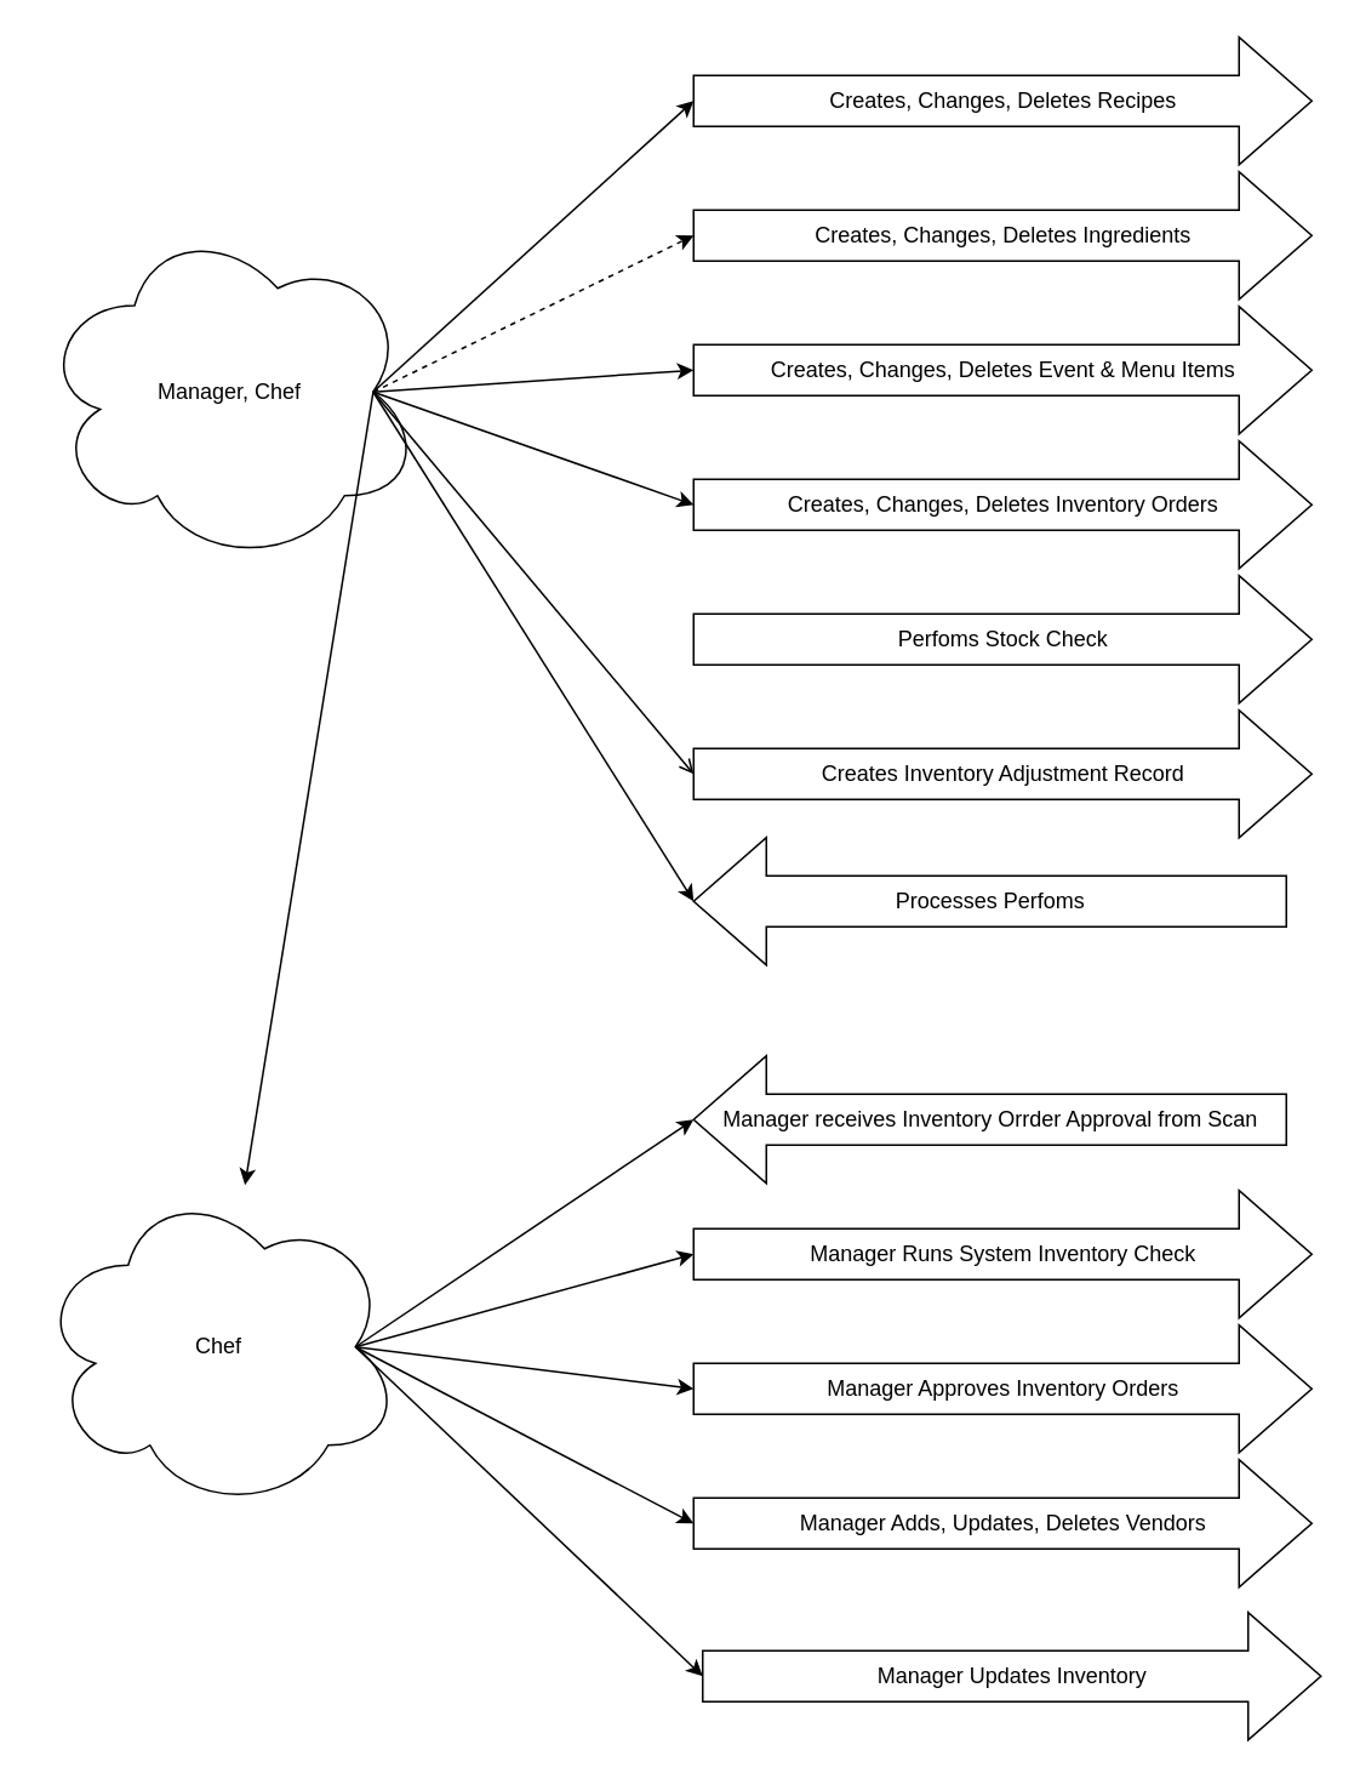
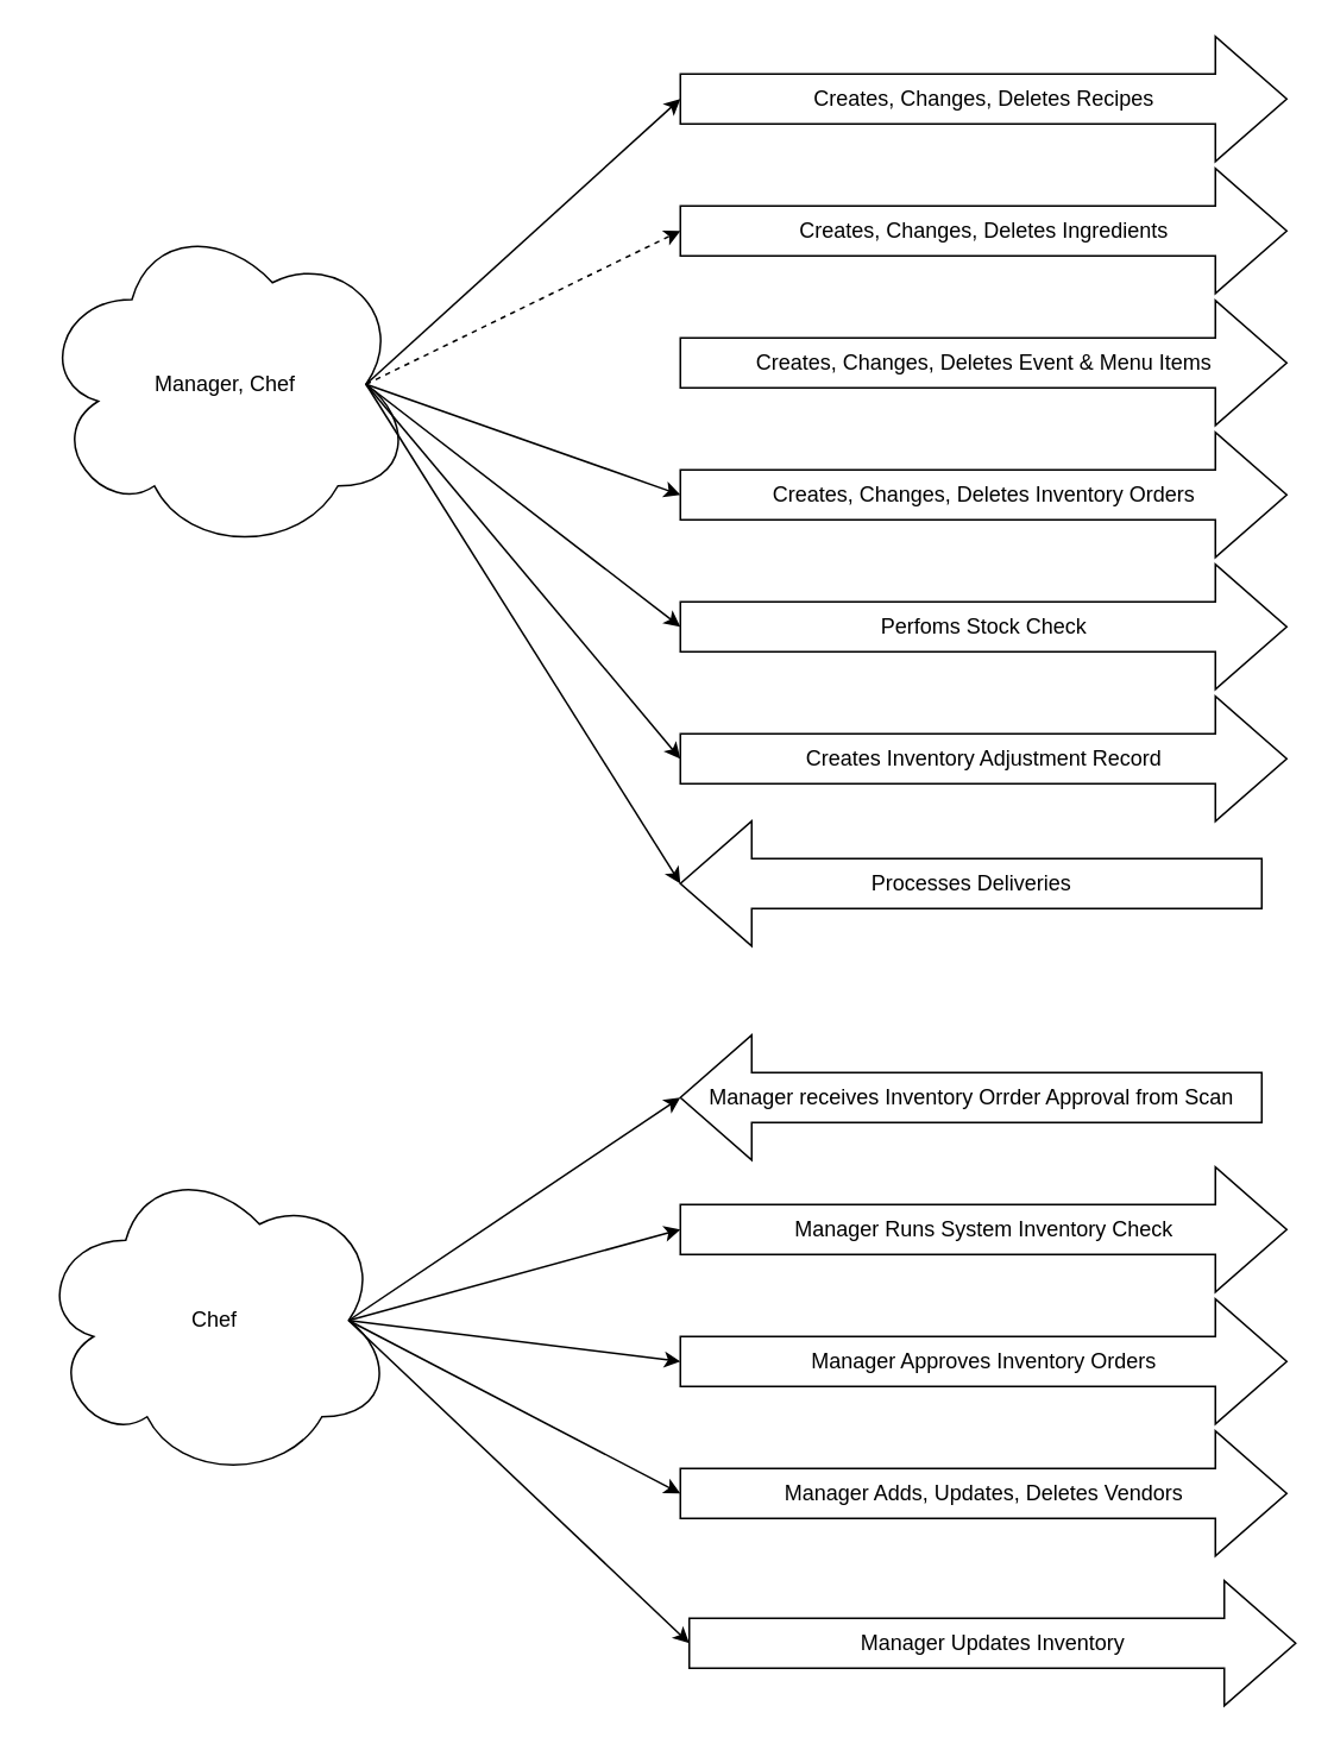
  <mxCell id="0" />
  <mxCell id="1" parent="0" />
  <mxCell id="2" value="Manager, Chef" style="ellipse;shape=cloud;whiteSpace=wrap;html=1;" parent="1" vertex="1"><mxGeometry x="21" y="120" width="210" height="190" as="geometry" /></mxCell>
  <mxCell id="3" value="Creates, Changes, Deletes Recipes" style="html=1;shadow=0;dashed=0;align=center;verticalAlign=middle;shape=mxgraph.arrows2.arrow;dy=0.6;dx=40;notch=0;strokeWidth=1;" parent="1" vertex="1"><mxGeometry x="381" y="20" width="340" height="70" as="geometry" /></mxCell>
  <mxCell id="4" value="Creates, Changes, Deletes Event &amp;amp; Menu Items" style="html=1;shadow=0;dashed=0;align=center;verticalAlign=middle;shape=mxgraph.arrows2.arrow;dy=0.6;dx=40;notch=0;" parent="1" vertex="1"><mxGeometry x="381" y="168" width="340" height="70" as="geometry" /></mxCell>
  <mxCell id="5" value="Creates, Changes, Deletes Ingredients" style="html=1;shadow=0;dashed=0;align=center;verticalAlign=middle;shape=mxgraph.arrows2.arrow;dy=0.6;dx=40;notch=0;" parent="1" vertex="1"><mxGeometry x="381" y="94" width="340" height="70" as="geometry" /></mxCell>
  <mxCell id="6" value="Chef" style="ellipse;shape=cloud;whiteSpace=wrap;html=1;" parent="1" vertex="1"><mxGeometry x="20" y="650" width="200" height="180" as="geometry" /></mxCell>
  <mxCell id="7" value="Creates, Changes, Deletes Inventory Orders" style="html=1;shadow=0;dashed=0;align=center;verticalAlign=middle;shape=mxgraph.arrows2.arrow;dy=0.6;dx=40;notch=0;" parent="1" vertex="1"><mxGeometry x="381" y="242" width="340" height="70" as="geometry" /></mxCell>
  <mxCell id="8" value="Manager Approves Inventory Orders" style="html=1;shadow=0;dashed=0;align=center;verticalAlign=middle;shape=mxgraph.arrows2.arrow;dy=0.6;dx=40;notch=0;" parent="1" vertex="1"><mxGeometry x="381" y="728" width="340" height="70" as="geometry" /></mxCell>
  <mxCell id="9" value="Manager Updates Inventory" style="html=1;shadow=0;dashed=0;align=center;verticalAlign=middle;shape=mxgraph.arrows2.arrow;dy=0.6;dx=40;notch=0;" parent="1" vertex="1"><mxGeometry x="386" y="886" width="340" height="70" as="geometry" /></mxCell>
  <mxCell id="10" value="Manager Runs System Inventory Check" style="html=1;shadow=0;dashed=0;align=center;verticalAlign=middle;shape=mxgraph.arrows2.arrow;dy=0.6;dx=40;notch=0;" parent="1" vertex="1"><mxGeometry x="381" y="654" width="340" height="70" as="geometry" /></mxCell>
  <mxCell id="11" value="Manager receives Inventory Orrder Approval from Scan" style="html=1;shadow=0;dashed=0;align=center;verticalAlign=middle;shape=mxgraph.arrows2.arrow;dy=0.6;dx=40;flipH=1;notch=0;" parent="1" vertex="1"><mxGeometry x="381" y="580" width="326" height="70" as="geometry" /></mxCell>
  <mxCell id="12" value="Manager Adds, Updates, Deletes Vendors" style="html=1;shadow=0;dashed=0;align=center;verticalAlign=middle;shape=mxgraph.arrows2.arrow;dy=0.6;dx=40;notch=0;" parent="1" vertex="1"><mxGeometry x="381" y="802" width="340" height="70" as="geometry" /></mxCell>
  <mxCell id="13" value="Perfoms Stock Check" style="html=1;shadow=0;dashed=0;align=center;verticalAlign=middle;shape=mxgraph.arrows2.arrow;dy=0.6;dx=40;notch=0;" parent="1" vertex="1"><mxGeometry x="381" y="316" width="340" height="70" as="geometry" /></mxCell>
  <mxCell id="14" value="Creates Inventory Adjustment Record" style="html=1;shadow=0;dashed=0;align=center;verticalAlign=middle;shape=mxgraph.arrows2.arrow;dy=0.6;dx=40;notch=0;" parent="1" vertex="1"><mxGeometry x="381" y="390" width="340" height="70" as="geometry" /></mxCell>
  <mxCell id="15" value="" style="endArrow=classic;html=1;entryX=0;entryY=0.5;entryDx=0;entryDy=0;entryPerimeter=0;exitX=0.875;exitY=0.5;exitDx=0;exitDy=0;exitPerimeter=0;" parent="1" source="2" target="3" edge="1"><mxGeometry width="50" height="50" relative="1" as="geometry"><mxPoint x="241" y="120" as="sourcePoint" /><mxPoint x="291" y="70" as="targetPoint" /></mxGeometry></mxCell>
  <mxCell id="16" value="" style="endArrow=classic;html=1;entryX=0;entryY=0.5;entryDx=0;entryDy=0;entryPerimeter=0;exitX=0.875;exitY=0.5;exitDx=0;exitDy=0;exitPerimeter=0;dashed=1;" parent="1" source="2" target="5" edge="1"><mxGeometry width="50" height="50" relative="1" as="geometry"><mxPoint x="201" y="220" as="sourcePoint" /><mxPoint x="391" y="65" as="targetPoint" /></mxGeometry></mxCell>
- <mxCell id="17" value="" style="endArrow=classic;html=1;entryX=0;entryY=0.5;entryDx=0;entryDy=0;entryPerimeter=0;exitX=0.875;exitY=0.5;exitDx=0;exitDy=0;exitPerimeter=0;" parent="1" source="2" target="4" edge="1"><mxGeometry width="50" height="50" relative="1" as="geometry"><mxPoint x="224.75" y="235" as="sourcePoint" /><mxPoint x="401" y="75" as="targetPoint" /></mxGeometry></mxCell>
  <mxCell id="18" value="" style="endArrow=classic;html=1;entryX=0;entryY=0.5;entryDx=0;entryDy=0;entryPerimeter=0;exitX=0.875;exitY=0.5;exitDx=0;exitDy=0;exitPerimeter=0;" parent="1" source="2" target="7" edge="1"><mxGeometry width="50" height="50" relative="1" as="geometry"><mxPoint x="214.75" y="225" as="sourcePoint" /><mxPoint x="391" y="205" as="targetPoint" /></mxGeometry></mxCell>
- <mxCell id="19" value="" style="endArrow=classic;html=1;exitX=0.875;exitY=0.5;exitDx=0;exitDy=0;exitPerimeter=0;" parent="1" source="2" target="6" edge="1"><mxGeometry width="50" height="50" relative="1" as="geometry"><mxPoint x="224.75" y="235" as="sourcePoint" /><mxPoint x="401" y="215" as="targetPoint" /></mxGeometry></mxCell>
- <mxCell id="20" value="" style="endArrow=open;html=1;entryX=0;entryY=0.5;entryDx=0;entryDy=0;entryPerimeter=0;exitX=0.875;exitY=0.5;exitDx=0;exitDy=0;exitPerimeter=0;" parent="1" source="2" target="14" edge="1"><mxGeometry width="50" height="50" relative="1" as="geometry"><mxPoint x="234.75" y="245" as="sourcePoint" /><mxPoint x="411" y="225" as="targetPoint" /></mxGeometry></mxCell>
+ <mxCell id="19" value="" style="endArrow=classic;html=1;entryX=0;entryY=0.5;entryDx=0;entryDy=0;entryPerimeter=0;exitX=0.875;exitY=0.5;exitDx=0;exitDy=0;exitPerimeter=0;" parent="1" source="2" target="13" edge="1"><mxGeometry width="50" height="50" relative="1" as="geometry"><mxPoint x="224.75" y="235" as="sourcePoint" /><mxPoint x="401" y="215" as="targetPoint" /></mxGeometry></mxCell>
+ <mxCell id="20" value="" style="endArrow=classic;html=1;entryX=0;entryY=0.5;entryDx=0;entryDy=0;entryPerimeter=0;exitX=0.875;exitY=0.5;exitDx=0;exitDy=0;exitPerimeter=0;" parent="1" source="2" target="14" edge="1"><mxGeometry width="50" height="50" relative="1" as="geometry"><mxPoint x="234.75" y="245" as="sourcePoint" /><mxPoint x="411" y="225" as="targetPoint" /></mxGeometry></mxCell>
  <mxCell id="21" value="" style="endArrow=classic;html=1;entryX=1;entryY=0.5;entryDx=0;entryDy=0;entryPerimeter=0;exitX=0.875;exitY=0.5;exitDx=0;exitDy=0;exitPerimeter=0;" parent="1" source="6" target="11" edge="1"><mxGeometry width="50" height="50" relative="1" as="geometry"><mxPoint x="214.75" y="345" as="sourcePoint" /><mxPoint x="391" y="535" as="targetPoint" /></mxGeometry></mxCell>
  <mxCell id="22" value="" style="endArrow=classic;html=1;entryX=0;entryY=0.5;entryDx=0;entryDy=0;entryPerimeter=0;exitX=0.875;exitY=0.5;exitDx=0;exitDy=0;exitPerimeter=0;" parent="1" source="6" target="10" edge="1"><mxGeometry width="50" height="50" relative="1" as="geometry"><mxPoint x="176" y="750" as="sourcePoint" /><mxPoint x="391" y="625" as="targetPoint" /></mxGeometry></mxCell>
  <mxCell id="23" value="" style="endArrow=classic;html=1;entryX=0;entryY=0.5;entryDx=0;entryDy=0;entryPerimeter=0;exitX=0.875;exitY=0.5;exitDx=0;exitDy=0;exitPerimeter=0;" parent="1" source="6" target="8" edge="1"><mxGeometry width="50" height="50" relative="1" as="geometry"><mxPoint x="186" y="760" as="sourcePoint" /><mxPoint x="401" y="635" as="targetPoint" /></mxGeometry></mxCell>
  <mxCell id="24" value="" style="endArrow=classic;html=1;entryX=0;entryY=0.5;entryDx=0;entryDy=0;entryPerimeter=0;exitX=0.875;exitY=0.5;exitDx=0;exitDy=0;exitPerimeter=0;" parent="1" source="6" target="12" edge="1"><mxGeometry width="50" height="50" relative="1" as="geometry"><mxPoint x="196" y="770" as="sourcePoint" /><mxPoint x="411" y="645" as="targetPoint" /></mxGeometry></mxCell>
  <mxCell id="25" value="" style="endArrow=classic;html=1;entryX=0;entryY=0.5;entryDx=0;entryDy=0;entryPerimeter=0;exitX=0.875;exitY=0.5;exitDx=0;exitDy=0;exitPerimeter=0;" parent="1" source="6" target="9" edge="1"><mxGeometry width="50" height="50" relative="1" as="geometry"><mxPoint x="206" y="780" as="sourcePoint" /><mxPoint x="421" y="655" as="targetPoint" /></mxGeometry></mxCell>
- <mxCell id="26" value="Processes Perfoms" style="html=1;shadow=0;dashed=0;align=center;verticalAlign=middle;shape=mxgraph.arrows2.arrow;dy=0.6;dx=40;flipH=1;notch=0;" parent="1" vertex="1"><mxGeometry x="381" y="460" width="326" height="70" as="geometry" /></mxCell>
+ <mxCell id="26" value="Processes Deliveries" style="html=1;shadow=0;dashed=0;align=center;verticalAlign=middle;shape=mxgraph.arrows2.arrow;dy=0.6;dx=40;flipH=1;notch=0;" parent="1" vertex="1"><mxGeometry x="381" y="460" width="326" height="70" as="geometry" /></mxCell>
  <mxCell id="27" value="" style="endArrow=classic;html=1;entryX=1;entryY=0.5;entryDx=0;entryDy=0;entryPerimeter=0;exitX=0.875;exitY=0.5;exitDx=0;exitDy=0;exitPerimeter=0;" parent="1" source="2" target="26" edge="1"><mxGeometry width="50" height="50" relative="1" as="geometry"><mxPoint x="214.75" y="225" as="sourcePoint" /><mxPoint x="391" y="435" as="targetPoint" /></mxGeometry></mxCell>
